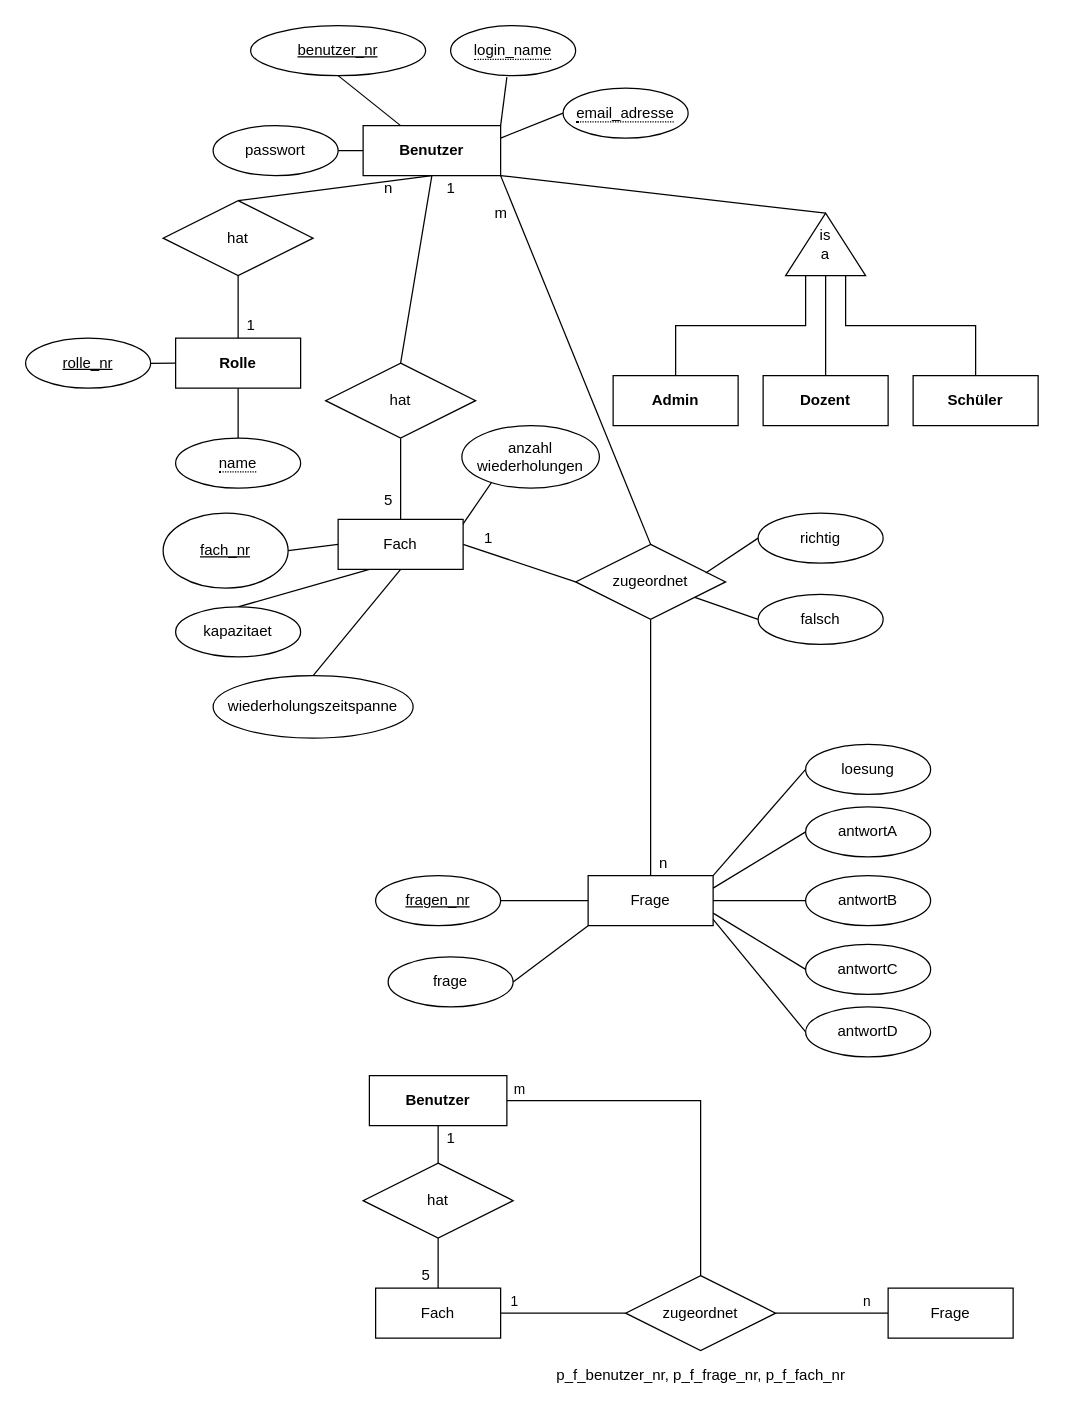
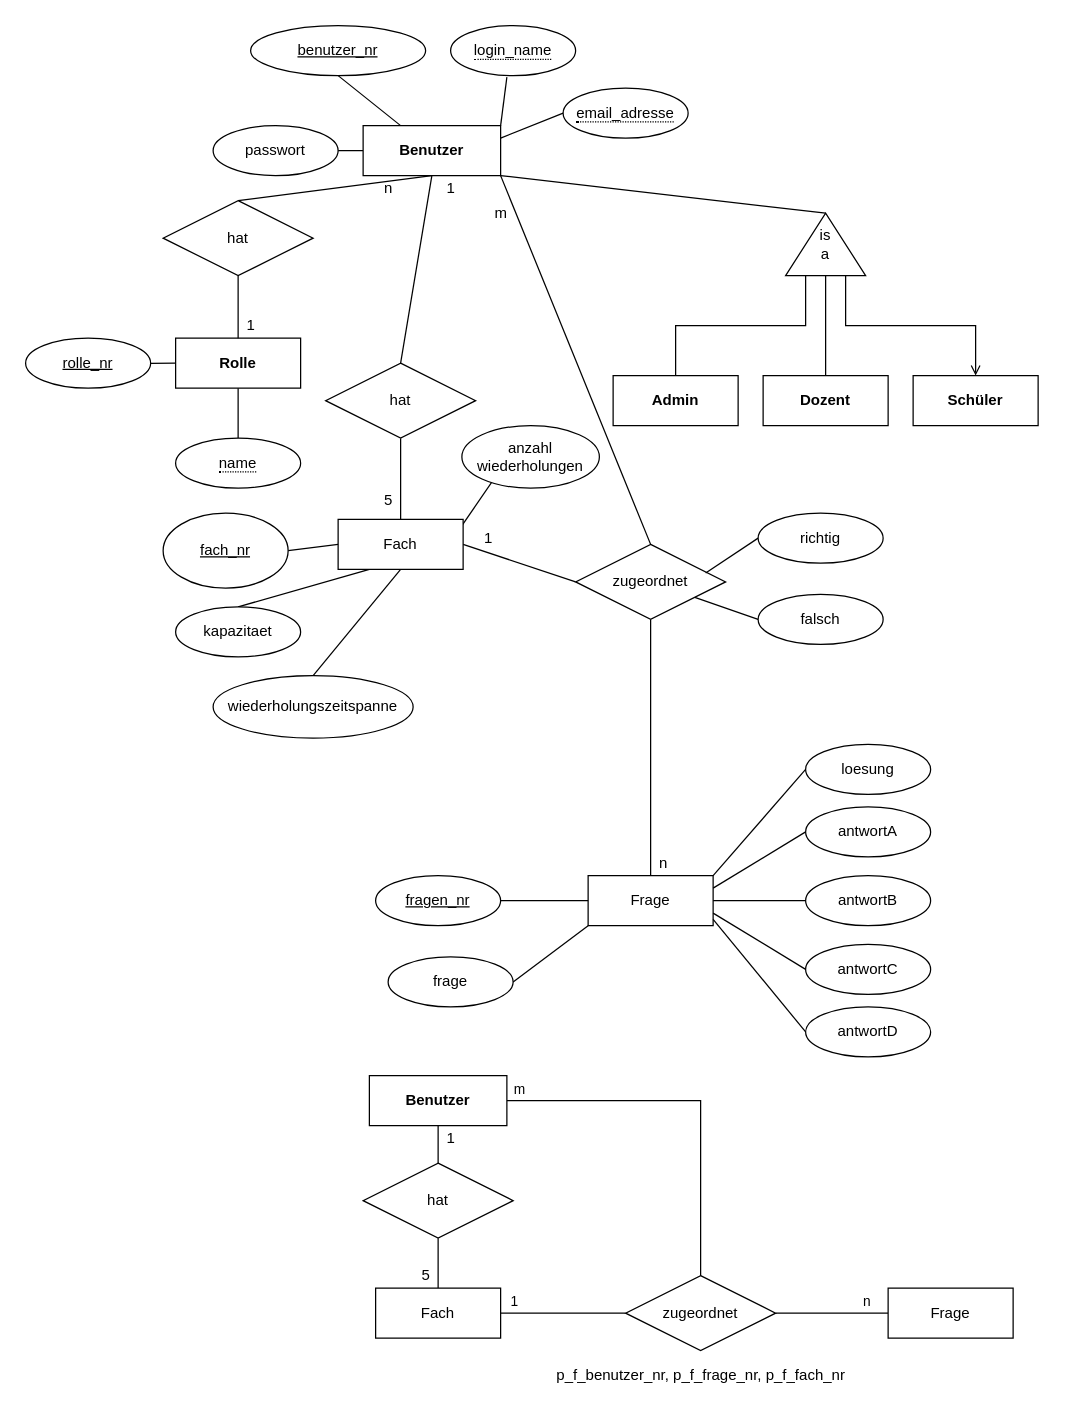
  <mxCell id="0" />
  <mxCell id="1" parent="0" />
  <mxCell id="2" style="edgeStyle=none;rounded=0;orthogonalLoop=1;jettySize=auto;html=1;exitX=1;exitY=0;exitDx=0;exitDy=0;entryX=0.45;entryY=1.029;entryDx=0;entryDy=0;entryPerimeter=0;endArrow=none;endFill=0;" parent="1" source="8" target="11" edge="1"><mxGeometry relative="1" as="geometry" /></mxCell>
  <mxCell id="3" style="edgeStyle=none;rounded=0;orthogonalLoop=1;jettySize=auto;html=1;exitX=0;exitY=0.5;exitDx=0;exitDy=0;entryX=1;entryY=0.5;entryDx=0;entryDy=0;endArrow=none;endFill=0;" parent="1" source="8" target="12" edge="1"><mxGeometry relative="1" as="geometry" /></mxCell>
  <mxCell id="4" style="edgeStyle=none;rounded=0;orthogonalLoop=1;jettySize=auto;html=1;exitX=1;exitY=0.25;exitDx=0;exitDy=0;entryX=0;entryY=0.5;entryDx=0;entryDy=0;endArrow=none;endFill=0;" parent="1" source="8" target="13" edge="1"><mxGeometry relative="1" as="geometry" /></mxCell>
  <mxCell id="5" style="edgeStyle=none;rounded=0;orthogonalLoop=1;jettySize=auto;html=1;exitX=0.5;exitY=1;exitDx=0;exitDy=0;entryX=0.5;entryY=0;entryDx=0;entryDy=0;endArrow=none;endFill=0;" parent="1" source="8" target="20" edge="1"><mxGeometry relative="1" as="geometry" /></mxCell>
  <mxCell id="6" style="edgeStyle=none;rounded=0;orthogonalLoop=1;jettySize=auto;html=1;exitX=1;exitY=1;exitDx=0;exitDy=0;entryX=0.5;entryY=0;entryDx=0;entryDy=0;endArrow=none;endFill=0;" edge="1" parent="1" source="8" target="49"><mxGeometry relative="1" as="geometry" /></mxCell>
  <mxCell id="7" style="edgeStyle=none;rounded=0;orthogonalLoop=1;jettySize=auto;html=1;exitX=0.5;exitY=1;exitDx=0;exitDy=0;entryX=0.5;entryY=0;entryDx=0;entryDy=0;endArrow=none;endFill=0;" edge="1" parent="1" source="8" target="61"><mxGeometry relative="1" as="geometry" /></mxCell>
  <mxCell id="8" value="&lt;b&gt;Benutzer&lt;/b&gt;" style="whiteSpace=wrap;html=1;align=center;" parent="1" vertex="1"><mxGeometry x="290" y="100" width="110" height="40" as="geometry" /></mxCell>
  <mxCell id="9" style="rounded=0;orthogonalLoop=1;jettySize=auto;html=1;exitX=0.5;exitY=1;exitDx=0;exitDy=0;endArrow=none;endFill=0;" parent="1" source="10" target="8" edge="1"><mxGeometry relative="1" as="geometry" /></mxCell>
  <mxCell id="10" value="benutzer_nr" style="ellipse;whiteSpace=wrap;html=1;align=center;fontStyle=4;" parent="1" vertex="1"><mxGeometry x="200" y="20" width="140" height="40" as="geometry" /></mxCell>
  <mxCell id="11" value="&lt;span style=&quot;border-bottom: 1px dotted&quot;&gt;login_name&lt;/span&gt;" style="ellipse;whiteSpace=wrap;html=1;align=center;" parent="1" vertex="1"><mxGeometry x="360" y="20" width="100" height="40" as="geometry" /></mxCell>
  <mxCell id="12" value="passwort" style="ellipse;whiteSpace=wrap;html=1;align=center;" parent="1" vertex="1"><mxGeometry x="170" y="100" width="100" height="40" as="geometry" /></mxCell>
  <mxCell id="13" value="&lt;span style=&quot;border-bottom: 1px dotted&quot;&gt;email_adresse&lt;/span&gt;" style="ellipse;whiteSpace=wrap;html=1;align=center;" parent="1" vertex="1"><mxGeometry x="450" y="70" width="100" height="40" as="geometry" /></mxCell>
  <mxCell id="14" style="edgeStyle=none;rounded=0;orthogonalLoop=1;jettySize=auto;html=1;exitX=0;exitY=0.5;exitDx=0;exitDy=0;endArrow=none;endFill=0;" parent="1" source="16" edge="1"><mxGeometry relative="1" as="geometry"><mxPoint x="120" y="290.103" as="targetPoint" /></mxGeometry></mxCell>
  <mxCell id="15" style="edgeStyle=none;rounded=0;orthogonalLoop=1;jettySize=auto;html=1;exitX=0.5;exitY=1;exitDx=0;exitDy=0;entryX=0.5;entryY=0;entryDx=0;entryDy=0;endArrow=none;endFill=0;" parent="1" source="16" edge="1"><mxGeometry relative="1" as="geometry"><mxPoint x="190" y="350" as="targetPoint" /></mxGeometry></mxCell>
  <mxCell id="16" value="&lt;b&gt;Rolle&lt;/b&gt;" style="whiteSpace=wrap;html=1;align=center;" parent="1" vertex="1"><mxGeometry x="140" y="270" width="100" height="40" as="geometry" /></mxCell>
  <mxCell id="17" value="&lt;u&gt;rolle_nr&lt;/u&gt;" style="ellipse;whiteSpace=wrap;html=1;align=center;" parent="1" vertex="1"><mxGeometry x="20" y="270" width="100" height="40" as="geometry" /></mxCell>
  <mxCell id="18" style="edgeStyle=none;rounded=0;orthogonalLoop=1;jettySize=auto;html=1;entryX=1;entryY=0.5;entryDx=0;entryDy=0;endArrow=none;endFill=0;" parent="1" source="17" target="17" edge="1"><mxGeometry relative="1" as="geometry" /></mxCell>
  <mxCell id="19" style="edgeStyle=none;rounded=0;orthogonalLoop=1;jettySize=auto;html=1;exitX=0.5;exitY=1;exitDx=0;exitDy=0;entryX=0.5;entryY=0;entryDx=0;entryDy=0;endArrow=none;endFill=0;" parent="1" source="20" target="16" edge="1"><mxGeometry relative="1" as="geometry" /></mxCell>
  <mxCell id="20" value="hat" style="shape=rhombus;perimeter=rhombusPerimeter;whiteSpace=wrap;html=1;align=center;" parent="1" vertex="1"><mxGeometry x="130" y="160" width="120" height="60" as="geometry" /></mxCell>
  <mxCell id="21" value="n" style="text;html=1;align=center;verticalAlign=middle;resizable=0;points=[];autosize=1;" parent="1" vertex="1"><mxGeometry x="300" y="140" width="20" height="20" as="geometry" /></mxCell>
  <mxCell id="22" value="1" style="text;html=1;align=center;verticalAlign=middle;resizable=0;points=[];autosize=1;" parent="1" vertex="1"><mxGeometry x="190" y="250" width="20" height="20" as="geometry" /></mxCell>
  <mxCell id="23" style="edgeStyle=none;rounded=0;orthogonalLoop=1;jettySize=auto;html=1;exitX=1;exitY=0.5;exitDx=0;exitDy=0;entryX=1;entryY=1;entryDx=0;entryDy=0;endArrow=none;endFill=0;" parent="1" source="27" target="8" edge="1"><mxGeometry relative="1" as="geometry" /></mxCell>
  <mxCell id="24" style="edgeStyle=orthogonalEdgeStyle;rounded=0;orthogonalLoop=1;jettySize=auto;html=1;exitX=0;exitY=0.25;exitDx=0;exitDy=0;entryX=0.5;entryY=0;entryDx=0;entryDy=0;endArrow=none;endFill=0;" parent="1" source="27" target="28" edge="1"><mxGeometry relative="1" as="geometry" /></mxCell>
  <mxCell id="25" style="edgeStyle=orthogonalEdgeStyle;rounded=0;orthogonalLoop=1;jettySize=auto;html=1;exitX=0;exitY=0.5;exitDx=0;exitDy=0;endArrow=none;endFill=0;" parent="1" source="27" target="29" edge="1"><mxGeometry relative="1" as="geometry" /></mxCell>
- <mxCell id="26" style="edgeStyle=orthogonalEdgeStyle;rounded=0;orthogonalLoop=1;jettySize=auto;html=1;exitX=0;exitY=0.75;exitDx=0;exitDy=0;entryX=0.5;entryY=0;entryDx=0;entryDy=0;endArrow=none;endFill=0;" parent="1" source="27" target="30" edge="1"><mxGeometry relative="1" as="geometry" /></mxCell>
+ <mxCell id="26" style="edgeStyle=orthogonalEdgeStyle;rounded=0;orthogonalLoop=1;jettySize=auto;html=1;exitX=0;exitY=0.75;exitDx=0;exitDy=0;entryX=0.5;entryY=0;entryDx=0;entryDy=0;endArrow=open;endFill=0;" parent="1" source="27" target="30" edge="1"><mxGeometry relative="1" as="geometry" /></mxCell>
  <mxCell id="27" value="is&lt;br&gt;a" style="triangle;whiteSpace=wrap;html=1;direction=north;" parent="1" vertex="1"><mxGeometry x="628" y="170" width="64" height="50" as="geometry" /></mxCell>
  <mxCell id="28" value="&lt;b&gt;Admin&lt;/b&gt;" style="whiteSpace=wrap;html=1;align=center;" parent="1" vertex="1"><mxGeometry x="490" y="300" width="100" height="40" as="geometry" /></mxCell>
  <mxCell id="29" value="&lt;b&gt;Dozent&lt;/b&gt;" style="whiteSpace=wrap;html=1;align=center;" parent="1" vertex="1"><mxGeometry x="610" y="300" width="100" height="40" as="geometry" /></mxCell>
  <mxCell id="30" value="&lt;b&gt;Schüler&lt;/b&gt;" style="whiteSpace=wrap;html=1;align=center;" parent="1" vertex="1"><mxGeometry x="730" y="300" width="100" height="40" as="geometry" /></mxCell>
  <mxCell id="31" value="&lt;span style=&quot;border-bottom: 1px dotted&quot;&gt;name&lt;/span&gt;" style="ellipse;whiteSpace=wrap;html=1;align=center;" parent="1" vertex="1"><mxGeometry x="140" y="350" width="100" height="40" as="geometry" /></mxCell>
  <mxCell id="32" value="Frage" style="whiteSpace=wrap;html=1;align=center;" vertex="1" parent="1"><mxGeometry x="470" y="700" width="100" height="40" as="geometry" /></mxCell>
  <mxCell id="33" style="rounded=0;orthogonalLoop=1;jettySize=auto;html=1;exitX=1;exitY=0.5;exitDx=0;exitDy=0;entryX=0;entryY=0.5;entryDx=0;entryDy=0;endArrow=none;endFill=0;" edge="1" parent="1" source="34" target="32"><mxGeometry relative="1" as="geometry" /></mxCell>
  <mxCell id="34" value="fragen_nr" style="ellipse;whiteSpace=wrap;html=1;align=center;fontStyle=4;" vertex="1" parent="1"><mxGeometry x="300" y="700" width="100" height="40" as="geometry" /></mxCell>
  <mxCell id="35" style="edgeStyle=none;rounded=0;orthogonalLoop=1;jettySize=auto;html=1;exitX=1;exitY=0.5;exitDx=0;exitDy=0;entryX=0;entryY=1;entryDx=0;entryDy=0;endArrow=none;endFill=0;" edge="1" parent="1" source="36" target="32"><mxGeometry relative="1" as="geometry" /></mxCell>
  <mxCell id="36" value="frage" style="ellipse;whiteSpace=wrap;html=1;align=center;" vertex="1" parent="1"><mxGeometry x="310" y="765" width="100" height="40" as="geometry" /></mxCell>
  <mxCell id="37" style="edgeStyle=none;rounded=0;orthogonalLoop=1;jettySize=auto;html=1;exitX=0;exitY=0.5;exitDx=0;exitDy=0;entryX=1;entryY=0.25;entryDx=0;entryDy=0;endArrow=none;endFill=0;" edge="1" parent="1" source="38" target="32"><mxGeometry relative="1" as="geometry" /></mxCell>
  <mxCell id="38" value="antwortA" style="ellipse;whiteSpace=wrap;html=1;align=center;" vertex="1" parent="1"><mxGeometry x="644" y="645" width="100" height="40" as="geometry" /></mxCell>
  <mxCell id="39" style="edgeStyle=none;rounded=0;orthogonalLoop=1;jettySize=auto;html=1;exitX=0;exitY=0.5;exitDx=0;exitDy=0;endArrow=none;endFill=0;" edge="1" parent="1" source="40"><mxGeometry relative="1" as="geometry"><mxPoint x="570" y="720" as="targetPoint" /></mxGeometry></mxCell>
  <mxCell id="40" value="antwortB" style="ellipse;whiteSpace=wrap;html=1;align=center;" vertex="1" parent="1"><mxGeometry x="644" y="700" width="100" height="40" as="geometry" /></mxCell>
  <mxCell id="41" style="edgeStyle=none;rounded=0;orthogonalLoop=1;jettySize=auto;html=1;exitX=0;exitY=0.5;exitDx=0;exitDy=0;endArrow=none;endFill=0;entryX=1;entryY=0.75;entryDx=0;entryDy=0;" edge="1" parent="1" source="42" target="32"><mxGeometry relative="1" as="geometry"><mxPoint x="590" y="745" as="targetPoint" /></mxGeometry></mxCell>
  <mxCell id="42" value="antwortC" style="ellipse;whiteSpace=wrap;html=1;align=center;" vertex="1" parent="1"><mxGeometry x="644" y="755" width="100" height="40" as="geometry" /></mxCell>
  <mxCell id="43" style="edgeStyle=none;rounded=0;orthogonalLoop=1;jettySize=auto;html=1;exitX=0;exitY=0.5;exitDx=0;exitDy=0;endArrow=none;endFill=0;" edge="1" parent="1" source="44"><mxGeometry relative="1" as="geometry"><mxPoint x="570" y="735" as="targetPoint" /></mxGeometry></mxCell>
  <mxCell id="44" value="antwortD" style="ellipse;whiteSpace=wrap;html=1;align=center;" vertex="1" parent="1"><mxGeometry x="644" y="805" width="100" height="40" as="geometry" /></mxCell>
  <mxCell id="45" style="edgeStyle=none;rounded=0;orthogonalLoop=1;jettySize=auto;html=1;exitX=0;exitY=0.5;exitDx=0;exitDy=0;entryX=1;entryY=0;entryDx=0;entryDy=0;endArrow=none;endFill=0;" edge="1" parent="1" source="46" target="32"><mxGeometry relative="1" as="geometry" /></mxCell>
  <mxCell id="46" value="loesung" style="ellipse;whiteSpace=wrap;html=1;align=center;" vertex="1" parent="1"><mxGeometry x="644" y="595" width="100" height="40" as="geometry" /></mxCell>
  <mxCell id="47" style="edgeStyle=none;rounded=0;orthogonalLoop=1;jettySize=auto;html=1;exitX=0.5;exitY=1;exitDx=0;exitDy=0;endArrow=none;endFill=0;" edge="1" parent="1" source="49" target="32"><mxGeometry relative="1" as="geometry" /></mxCell>
  <mxCell id="48" style="edgeStyle=none;rounded=0;orthogonalLoop=1;jettySize=auto;html=1;exitX=0;exitY=0.5;exitDx=0;exitDy=0;entryX=1;entryY=0.5;entryDx=0;entryDy=0;endArrow=none;endFill=0;" edge="1" parent="1" source="49" target="56"><mxGeometry relative="1" as="geometry" /></mxCell>
  <mxCell id="49" value="zugeordnet" style="shape=rhombus;perimeter=rhombusPerimeter;whiteSpace=wrap;html=1;align=center;" vertex="1" parent="1"><mxGeometry x="460" y="435" width="120" height="60" as="geometry" /></mxCell>
  <mxCell id="50" style="edgeStyle=none;rounded=0;orthogonalLoop=1;jettySize=auto;html=1;exitX=0;exitY=0.5;exitDx=0;exitDy=0;entryX=0.867;entryY=0.383;entryDx=0;entryDy=0;entryPerimeter=0;endArrow=none;endFill=0;" edge="1" parent="1" source="51" target="49"><mxGeometry relative="1" as="geometry" /></mxCell>
  <mxCell id="51" value="richtig" style="ellipse;whiteSpace=wrap;html=1;align=center;" vertex="1" parent="1"><mxGeometry x="606" y="410" width="100" height="40" as="geometry" /></mxCell>
  <mxCell id="52" style="edgeStyle=none;rounded=0;orthogonalLoop=1;jettySize=auto;html=1;exitX=0;exitY=0.5;exitDx=0;exitDy=0;endArrow=none;endFill=0;" edge="1" parent="1" source="53" target="49"><mxGeometry relative="1" as="geometry" /></mxCell>
  <mxCell id="53" value="falsch" style="ellipse;whiteSpace=wrap;html=1;align=center;" vertex="1" parent="1"><mxGeometry x="606" y="475" width="100" height="40" as="geometry" /></mxCell>
  <mxCell id="54" style="edgeStyle=none;rounded=0;orthogonalLoop=1;jettySize=auto;html=1;exitX=0.25;exitY=1;exitDx=0;exitDy=0;entryX=0.5;entryY=0;entryDx=0;entryDy=0;endArrow=none;endFill=0;" edge="1" parent="1" source="56" target="63"><mxGeometry relative="1" as="geometry" /></mxCell>
  <mxCell id="55" style="edgeStyle=none;rounded=0;orthogonalLoop=1;jettySize=auto;html=1;exitX=0.75;exitY=1;exitDx=0;exitDy=0;entryX=0.5;entryY=0;entryDx=0;entryDy=0;endArrow=none;endFill=0;" edge="1" parent="1" source="56" target="66"><mxGeometry relative="1" as="geometry" /></mxCell>
  <mxCell id="56" value="Fach" style="whiteSpace=wrap;html=1;align=center;" vertex="1" parent="1"><mxGeometry x="270" y="415" width="100" height="40" as="geometry" /></mxCell>
  <mxCell id="57" value="5" style="text;html=1;align=center;verticalAlign=middle;resizable=0;points=[];autosize=1;" vertex="1" parent="1"><mxGeometry x="300" y="390" width="20" height="20" as="geometry" /></mxCell>
  <mxCell id="58" style="edgeStyle=none;rounded=0;orthogonalLoop=1;jettySize=auto;html=1;exitX=1;exitY=0.5;exitDx=0;exitDy=0;entryX=0;entryY=0.5;entryDx=0;entryDy=0;endArrow=none;endFill=0;" edge="1" parent="1" source="59" target="56"><mxGeometry relative="1" as="geometry" /></mxCell>
  <mxCell id="59" value="&lt;u&gt;fach_nr&lt;/u&gt;" style="ellipse;whiteSpace=wrap;html=1;align=center;" vertex="1" parent="1"><mxGeometry x="130" y="410" width="100" height="60" as="geometry" /></mxCell>
  <mxCell id="60" style="edgeStyle=none;rounded=0;orthogonalLoop=1;jettySize=auto;html=1;exitX=0.5;exitY=1;exitDx=0;exitDy=0;endArrow=none;endFill=0;entryX=0.5;entryY=0;entryDx=0;entryDy=0;" edge="1" parent="1" source="61" target="56"><mxGeometry relative="1" as="geometry"><mxPoint x="320" y="400" as="targetPoint" /></mxGeometry></mxCell>
  <mxCell id="61" value="hat" style="shape=rhombus;perimeter=rhombusPerimeter;whiteSpace=wrap;html=1;align=center;" vertex="1" parent="1"><mxGeometry x="260" y="290" width="120" height="60" as="geometry" /></mxCell>
  <mxCell id="62" value="1" style="text;html=1;align=center;verticalAlign=middle;resizable=0;points=[];autosize=1;" vertex="1" parent="1"><mxGeometry x="350" y="140" width="20" height="20" as="geometry" /></mxCell>
  <mxCell id="63" value="kapazitaet" style="ellipse;whiteSpace=wrap;html=1;align=center;" vertex="1" parent="1"><mxGeometry x="140" y="485" width="100" height="40" as="geometry" /></mxCell>
  <mxCell id="64" style="edgeStyle=none;rounded=0;orthogonalLoop=1;jettySize=auto;html=1;exitX=0.5;exitY=0;exitDx=0;exitDy=0;entryX=0.5;entryY=1;entryDx=0;entryDy=0;endArrow=none;endFill=0;" edge="1" parent="1" source="65" target="56"><mxGeometry relative="1" as="geometry" /></mxCell>
  <mxCell id="65" value="wiederholungszeitspanne" style="ellipse;whiteSpace=wrap;html=1;align=center;" vertex="1" parent="1"><mxGeometry x="170" y="540" width="160" height="50" as="geometry" /></mxCell>
  <mxCell id="66" value="anzahl wiederholungen" style="ellipse;whiteSpace=wrap;html=1;align=center;" vertex="1" parent="1"><mxGeometry x="369" y="340" width="110" height="50" as="geometry" /></mxCell>
  <mxCell id="67" value="n" style="text;html=1;align=center;verticalAlign=middle;resizable=0;points=[];autosize=1;" vertex="1" parent="1"><mxGeometry x="520" y="680" width="20" height="20" as="geometry" /></mxCell>
  <mxCell id="68" value="1" style="text;html=1;align=center;verticalAlign=middle;resizable=0;points=[];autosize=1;" vertex="1" parent="1"><mxGeometry x="380" y="420" width="20" height="20" as="geometry" /></mxCell>
  <mxCell id="69" value="m" style="text;html=1;align=center;verticalAlign=middle;resizable=0;points=[];autosize=1;" vertex="1" parent="1"><mxGeometry x="385" y="160" width="30" height="20" as="geometry" /></mxCell>
  <mxCell id="70" style="edgeStyle=none;rounded=0;orthogonalLoop=1;jettySize=auto;html=1;exitX=0.5;exitY=1;exitDx=0;exitDy=0;entryX=0.5;entryY=0;entryDx=0;entryDy=0;endArrow=none;endFill=0;" edge="1" parent="1" source="73" target="74"><mxGeometry relative="1" as="geometry" /></mxCell>
  <mxCell id="71" style="rounded=0;orthogonalLoop=1;jettySize=auto;html=1;exitX=1;exitY=0.5;exitDx=0;exitDy=0;entryX=0.5;entryY=0;entryDx=0;entryDy=0;endArrow=none;endFill=0;edgeStyle=orthogonalEdgeStyle;" edge="1" parent="1" source="73" target="81"><mxGeometry relative="1" as="geometry" /></mxCell>
  <mxCell id="72" value="m" style="edgeLabel;html=1;align=center;verticalAlign=middle;resizable=0;points=[];" vertex="1" connectable="0" parent="71"><mxGeometry x="-0.767" y="1" relative="1" as="geometry"><mxPoint x="-24.12" y="-8.99" as="offset" /></mxGeometry></mxCell>
  <mxCell id="73" value="&lt;b&gt;Benutzer&lt;/b&gt;" style="whiteSpace=wrap;html=1;align=center;" vertex="1" parent="1"><mxGeometry x="295" y="860" width="110" height="40" as="geometry" /></mxCell>
  <mxCell id="74" value="hat" style="shape=rhombus;perimeter=rhombusPerimeter;whiteSpace=wrap;html=1;align=center;" vertex="1" parent="1"><mxGeometry x="290" y="930" width="120" height="60" as="geometry" /></mxCell>
  <mxCell id="75" style="edgeStyle=none;rounded=0;orthogonalLoop=1;jettySize=auto;html=1;exitX=0.5;exitY=0;exitDx=0;exitDy=0;entryX=0.5;entryY=1;entryDx=0;entryDy=0;endArrow=none;endFill=0;" edge="1" parent="1" source="78" target="74"><mxGeometry relative="1" as="geometry" /></mxCell>
  <mxCell id="76" style="edgeStyle=none;rounded=0;orthogonalLoop=1;jettySize=auto;html=1;exitX=1;exitY=0.5;exitDx=0;exitDy=0;entryX=0;entryY=0.5;entryDx=0;entryDy=0;endArrow=none;endFill=0;" edge="1" parent="1" source="78" target="81"><mxGeometry relative="1" as="geometry"><Array as="points"><mxPoint x="450" y="1050" /></Array></mxGeometry></mxCell>
  <mxCell id="77" value="1" style="edgeLabel;html=1;align=center;verticalAlign=middle;resizable=0;points=[];" vertex="1" connectable="0" parent="76"><mxGeometry x="-0.283" y="-3" relative="1" as="geometry"><mxPoint x="-25.29" y="-13" as="offset" /></mxGeometry></mxCell>
  <mxCell id="78" value="Fach" style="whiteSpace=wrap;html=1;align=center;" vertex="1" parent="1"><mxGeometry x="300" y="1030" width="100" height="40" as="geometry" /></mxCell>
  <mxCell id="79" style="edgeStyle=none;rounded=0;orthogonalLoop=1;jettySize=auto;html=1;exitX=1;exitY=0.5;exitDx=0;exitDy=0;entryX=0;entryY=0.5;entryDx=0;entryDy=0;endArrow=none;endFill=0;" edge="1" parent="1" source="81" target="82"><mxGeometry relative="1" as="geometry" /></mxCell>
  <mxCell id="80" value="n" style="edgeLabel;html=1;align=center;verticalAlign=middle;resizable=0;points=[];" vertex="1" connectable="0" parent="79"><mxGeometry x="0.58" y="-2" relative="1" as="geometry"><mxPoint x="1.41" y="-12" as="offset" /></mxGeometry></mxCell>
  <mxCell id="81" value="zugeordnet" style="shape=rhombus;perimeter=rhombusPerimeter;whiteSpace=wrap;html=1;align=center;" vertex="1" parent="1"><mxGeometry x="500" y="1020" width="120" height="60" as="geometry" /></mxCell>
  <mxCell id="82" value="Frage" style="whiteSpace=wrap;html=1;align=center;" vertex="1" parent="1"><mxGeometry x="710" y="1030" width="100" height="40" as="geometry" /></mxCell>
  <mxCell id="83" value="1" style="text;html=1;align=center;verticalAlign=middle;resizable=0;points=[];autosize=1;" vertex="1" parent="1"><mxGeometry x="350" y="900" width="20" height="20" as="geometry" /></mxCell>
  <mxCell id="84" value="5" style="text;html=1;align=center;verticalAlign=middle;resizable=0;points=[];autosize=1;" vertex="1" parent="1"><mxGeometry x="330" y="1010" width="20" height="20" as="geometry" /></mxCell>
  <mxCell id="85" value="p_f_benutzer_nr, p_f_frage_nr, p_f_fach_nr" style="text;html=1;align=center;verticalAlign=middle;resizable=0;points=[];autosize=1;" vertex="1" parent="1"><mxGeometry x="435" y="1090" width="250" height="20" as="geometry" /></mxCell>
